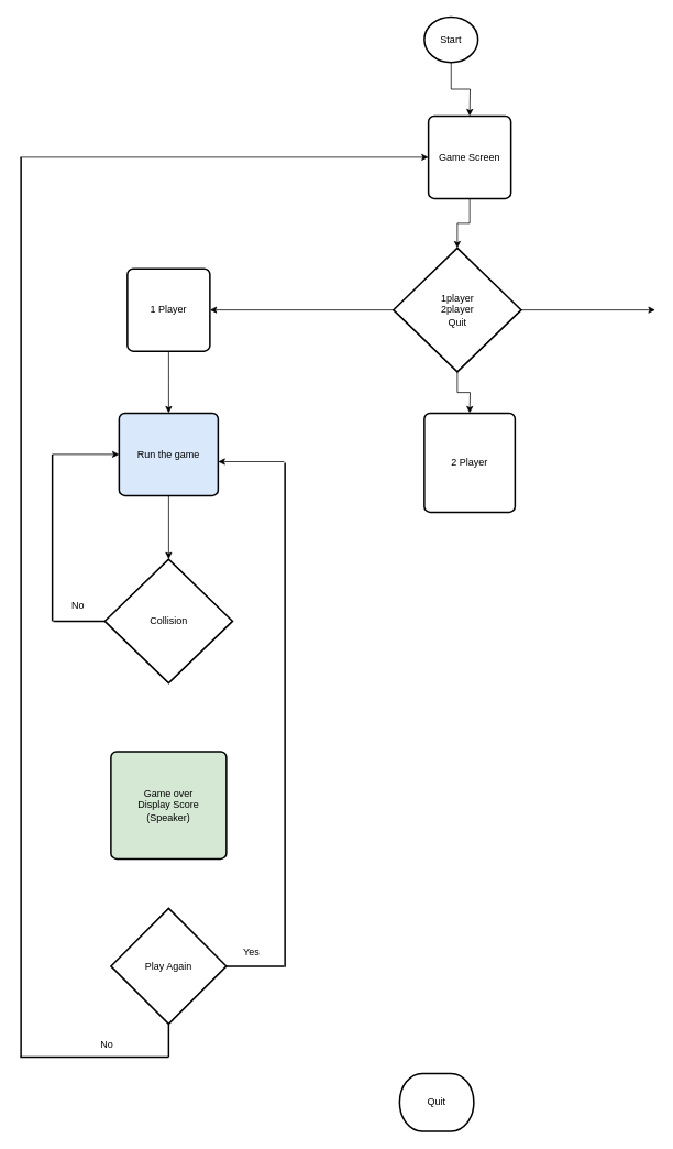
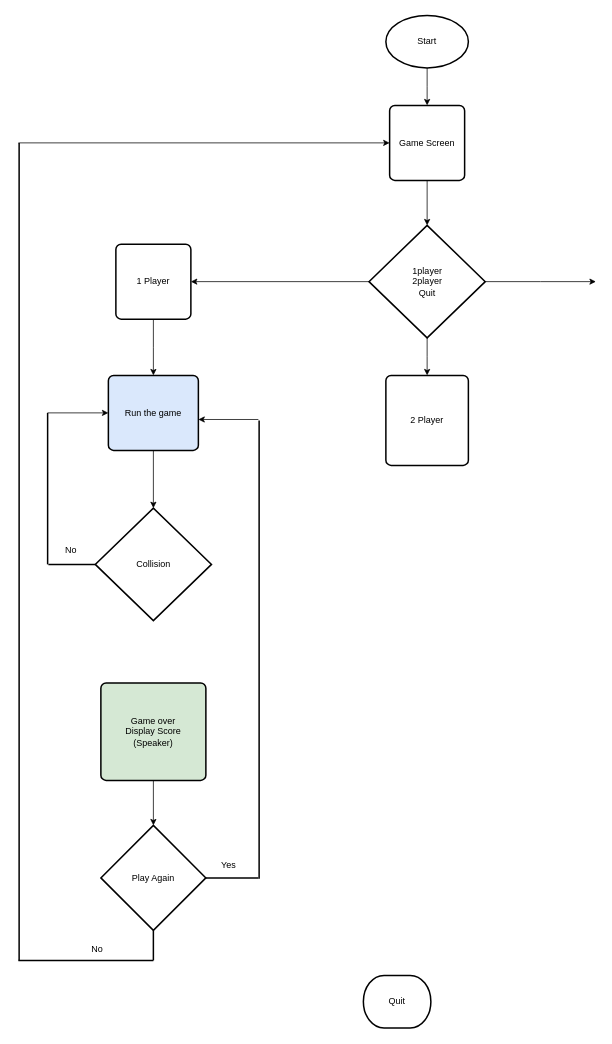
  <mxCell id="0" />
  <mxCell id="1" parent="0" />
  <mxCell id="2" value="" style="edgeStyle=orthogonalEdgeStyle;rounded=0;orthogonalLoop=1;jettySize=auto;html=1;" edge="1" parent="1" source="3"><mxGeometry relative="1" as="geometry"><mxPoint x="569" y="140" as="targetPoint" /></mxGeometry></mxCell>
- <mxCell id="3" value="Start" style="strokeWidth=2;html=1;shape=mxgraph.flowchart.start_1;whiteSpace=wrap;" vertex="1" parent="1"><mxGeometry x="514" y="20" width="65" height="55" as="geometry" /></mxCell>
+ <mxCell id="3" value="Start" style="strokeWidth=2;html=1;shape=mxgraph.flowchart.start_1;whiteSpace=wrap;" vertex="1" parent="1"><mxGeometry x="514" y="20" width="110" height="70" as="geometry" /></mxCell>
  <mxCell id="4" value="" style="edgeStyle=orthogonalEdgeStyle;rounded=0;orthogonalLoop=1;jettySize=auto;html=1;" edge="1" parent="1" source="5" target="8"><mxGeometry relative="1" as="geometry" /></mxCell>
  <mxCell id="5" value="Game Screen" style="rounded=1;whiteSpace=wrap;html=1;absoluteArcSize=1;arcSize=14;strokeWidth=2;" vertex="1" parent="1"><mxGeometry x="519" y="140" width="100" height="100" as="geometry" /></mxCell>
  <mxCell id="6" value="" style="edgeStyle=orthogonalEdgeStyle;rounded=0;orthogonalLoop=1;jettySize=auto;html=1;" edge="1" parent="1" source="8"><mxGeometry relative="1" as="geometry"><mxPoint x="569" y="500" as="targetPoint" /></mxGeometry></mxCell>
  <mxCell id="7" style="edgeStyle=orthogonalEdgeStyle;rounded=0;orthogonalLoop=1;jettySize=auto;html=1;entryX=1;entryY=0.5;entryDx=0;entryDy=0;" edge="1" parent="1" source="8" target="12"><mxGeometry relative="1" as="geometry"><mxPoint x="324" y="375" as="targetPoint" /></mxGeometry></mxCell>
- <mxCell id="8" value="1player&lt;div&gt;2player&lt;/div&gt;&lt;div&gt;Quit&lt;/div&gt;" style="strokeWidth=2;html=1;shape=mxgraph.flowchart.decision;whiteSpace=wrap;" vertex="1" parent="1"><mxGeometry x="476.5" y="300" width="155" height="150" as="geometry" /></mxCell>
+ <mxCell id="8" value="1player&lt;div&gt;2player&lt;/div&gt;&lt;div&gt;Quit&lt;/div&gt;" style="strokeWidth=2;html=1;shape=mxgraph.flowchart.decision;whiteSpace=wrap;" vertex="1" parent="1"><mxGeometry x="491.5" y="300" width="155" height="150" as="geometry" /></mxCell>
  <mxCell id="9" style="edgeStyle=orthogonalEdgeStyle;rounded=0;orthogonalLoop=1;jettySize=auto;html=1;exitX=1;exitY=0.5;exitDx=0;exitDy=0;exitPerimeter=0;entryX=0;entryY=0.5;entryDx=0;entryDy=0;entryPerimeter=0;" edge="1" parent="1" source="8"><mxGeometry relative="1" as="geometry"><mxPoint x="794" y="375" as="targetPoint" /></mxGeometry></mxCell>
  <mxCell id="10" value="2 Player" style="rounded=1;whiteSpace=wrap;html=1;absoluteArcSize=1;arcSize=14;strokeWidth=2;" vertex="1" parent="1"><mxGeometry x="514" y="500" width="110" height="120" as="geometry" /></mxCell>
  <mxCell id="11" style="edgeStyle=orthogonalEdgeStyle;rounded=0;orthogonalLoop=1;jettySize=auto;html=1;entryX=0.5;entryY=0;entryDx=0;entryDy=0;" edge="1" parent="1" source="12"><mxGeometry relative="1" as="geometry"><mxPoint x="204" y="500" as="targetPoint" /></mxGeometry></mxCell>
  <mxCell id="12" value="1 Player" style="rounded=1;whiteSpace=wrap;html=1;absoluteArcSize=1;arcSize=14;strokeWidth=2;" vertex="1" parent="1"><mxGeometry x="154" y="325" width="100" height="100" as="geometry" /></mxCell>
  <mxCell id="13" value="" style="edgeStyle=orthogonalEdgeStyle;rounded=0;orthogonalLoop=1;jettySize=auto;html=1;" edge="1" parent="1" source="14" target="15"><mxGeometry relative="1" as="geometry" /></mxCell>
  <mxCell id="14" value="Run the game" style="rounded=1;whiteSpace=wrap;html=1;absoluteArcSize=1;arcSize=14;strokeWidth=2;fillColor=#dae8fc;" vertex="1" parent="1"><mxGeometry x="144" y="500" width="120" height="100" as="geometry" /></mxCell>
  <mxCell id="15" value="Collision" style="strokeWidth=2;html=1;shape=mxgraph.flowchart.decision;whiteSpace=wrap;" vertex="1" parent="1"><mxGeometry x="126.5" y="677" width="155" height="150" as="geometry" /></mxCell>
  <mxCell id="16" value="Quit" style="strokeWidth=2;html=1;shape=mxgraph.flowchart.terminator;whiteSpace=wrap;" vertex="1" parent="1"><mxGeometry x="484" y="1300" width="90" height="70" as="geometry" /></mxCell>
+ <mxCell id="17" value="" style="edgeStyle=orthogonalEdgeStyle;rounded=0;orthogonalLoop=1;jettySize=auto;html=1;" edge="1" parent="1" source="18" target="19"><mxGeometry relative="1" as="geometry" /></mxCell>
  <mxCell id="18" value="Game over&lt;br&gt;Display Score&lt;div&gt;(Speaker)&lt;/div&gt;" style="rounded=1;whiteSpace=wrap;html=1;absoluteArcSize=1;arcSize=14;strokeWidth=2;fillColor=#d5e8d4;" vertex="1" parent="1"><mxGeometry x="134" y="910" width="140" height="130" as="geometry" /></mxCell>
  <mxCell id="19" value="Play Again" style="strokeWidth=2;html=1;shape=mxgraph.flowchart.decision;whiteSpace=wrap;" vertex="1" parent="1"><mxGeometry x="134" y="1100" width="140" height="140" as="geometry" /></mxCell>
  <mxCell id="20" value="" style="group" vertex="1" connectable="0" parent="1"><mxGeometry x="58" y="550" width="68.5" height="207" as="geometry" /></mxCell>
  <mxCell id="21" value="" style="line;strokeWidth=2;html=1;" vertex="1" parent="20"><mxGeometry x="6" y="197" width="62.5" height="10" as="geometry" /></mxCell>
  <mxCell id="22" value="" style="line;strokeWidth=2;direction=south;html=1;" vertex="1" parent="20"><mxGeometry width="10" height="202" as="geometry" /></mxCell>
  <mxCell id="23" value="" style="endArrow=classic;html=1;rounded=0;entryX=0;entryY=0.5;entryDx=0;entryDy=0;exitX=0;exitY=0.5;exitDx=0;exitDy=0;exitPerimeter=0;" edge="1" parent="20" source="22" target="14"><mxGeometry width="50" height="50" relative="1" as="geometry"><mxPoint x="6" y="10" as="sourcePoint" /><mxPoint x="56" y="-40" as="targetPoint" /></mxGeometry></mxCell>
  <mxCell id="24" value="No" style="text;html=1;align=center;verticalAlign=middle;resizable=0;points=[];autosize=1;strokeColor=none;fillColor=none;" vertex="1" parent="20"><mxGeometry x="16" y="168" width="40" height="30" as="geometry" /></mxCell>
  <mxCell id="25" value="" style="group" vertex="1" connectable="0" parent="1"><mxGeometry x="264" y="558.82" width="86" height="616.18" as="geometry" /></mxCell>
  <mxCell id="26" value="Yes" style="text;html=1;align=center;verticalAlign=middle;resizable=0;points=[];autosize=1;strokeColor=none;fillColor=none;" vertex="1" parent="25"><mxGeometry x="20" y="579.18" width="40" height="30" as="geometry" /></mxCell>
  <mxCell id="27" value="" style="group" vertex="1" connectable="0" parent="25"><mxGeometry width="86" height="616.18" as="geometry" /></mxCell>
  <mxCell id="28" value="" style="line;strokeWidth=2;html=1;" vertex="1" parent="27"><mxGeometry x="10" y="606.18" width="70" height="10" as="geometry" /></mxCell>
  <mxCell id="29" value="" style="line;strokeWidth=2;direction=south;html=1;" vertex="1" parent="27"><mxGeometry x="76" y="1.18" width="10" height="611" as="geometry" /></mxCell>
  <mxCell id="30" value="" style="endArrow=classic;html=1;rounded=0;" edge="1" parent="27"><mxGeometry width="50" height="50" relative="1" as="geometry"><mxPoint x="80" as="sourcePoint" /><mxPoint as="targetPoint" /></mxGeometry></mxCell>
  <mxCell id="31" value="" style="group" vertex="1" connectable="0" parent="1"><mxGeometry x="20" y="190" width="189" height="1095" as="geometry" /></mxCell>
  <mxCell id="32" value="No" style="text;html=1;align=center;verticalAlign=middle;resizable=0;points=[];autosize=1;strokeColor=none;fillColor=none;" vertex="1" parent="31"><mxGeometry x="89" y="1060" width="40" height="30" as="geometry" /></mxCell>
  <mxCell id="33" value="" style="group" vertex="1" connectable="0" parent="31"><mxGeometry width="189" height="1095" as="geometry" /></mxCell>
  <mxCell id="34" value="" style="line;strokeWidth=2;direction=south;html=1;" vertex="1" parent="33"><mxGeometry x="179" y="1050" width="10" height="40" as="geometry" /></mxCell>
  <mxCell id="35" value="" style="line;strokeWidth=2;html=1;" vertex="1" parent="33"><mxGeometry x="4" y="1085" width="180" height="10" as="geometry" /></mxCell>
  <mxCell id="36" value="" style="line;strokeWidth=2;direction=south;html=1;" vertex="1" parent="33"><mxGeometry width="10" height="1090" as="geometry" /></mxCell>
  <mxCell id="37" value="" style="endArrow=classic;html=1;rounded=0;entryX=0;entryY=0.5;entryDx=0;entryDy=0;" edge="1" parent="33" target="5"><mxGeometry width="50" height="50" relative="1" as="geometry"><mxPoint x="4" as="sourcePoint" /><mxPoint x="54" y="-50" as="targetPoint" /></mxGeometry></mxCell>
